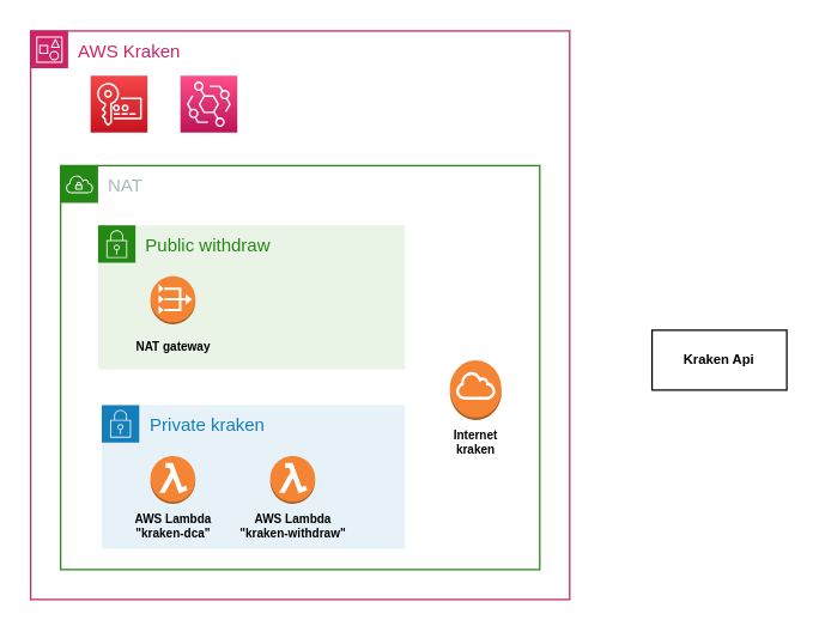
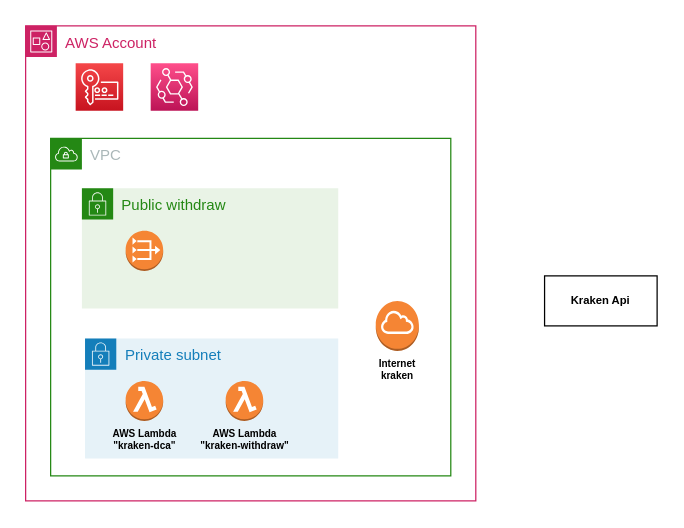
  <mxCell id="0" />
  <mxCell id="1" parent="0" />
- <mxCell id="2" value="AWS Kraken" style="points=[[0,0],[0.25,0],[0.5,0],[0.75,0],[1,0],[1,0.25],[1,0.5],[1,0.75],[1,1],[0.75,1],[0.5,1],[0.25,1],[0,1],[0,0.75],[0,0.5],[0,0.25]];outlineConnect=0;gradientColor=none;html=1;whiteSpace=wrap;fontSize=12;fontStyle=0;container=1;pointerEvents=0;collapsible=0;recursiveResize=0;shape=mxgraph.aws4.group;grIcon=mxgraph.aws4.group_account;strokeColor=#CD2264;fillColor=none;verticalAlign=top;align=left;spacingLeft=30;fontColor=#CD2264;dashed=0;" vertex="1" parent="1"><mxGeometry x="20" y="20" width="360" height="380" as="geometry" /></mxCell>
- <mxCell id="3" value="NAT" style="points=[[0,0],[0.25,0],[0.5,0],[0.75,0],[1,0],[1,0.25],[1,0.5],[1,0.75],[1,1],[0.75,1],[0.5,1],[0.25,1],[0,1],[0,0.75],[0,0.5],[0,0.25]];outlineConnect=0;gradientColor=none;html=1;whiteSpace=wrap;fontSize=12;fontStyle=0;container=1;pointerEvents=0;collapsible=0;recursiveResize=0;shape=mxgraph.aws4.group;grIcon=mxgraph.aws4.group_vpc;strokeColor=#248814;fillColor=none;verticalAlign=top;align=left;spacingLeft=30;fontColor=#AAB7B8;dashed=0;" vertex="1" parent="2"><mxGeometry x="20" y="90" width="320" height="270" as="geometry" /></mxCell>
+ <mxCell id="2" value="AWS Account" style="points=[[0,0],[0.25,0],[0.5,0],[0.75,0],[1,0],[1,0.25],[1,0.5],[1,0.75],[1,1],[0.75,1],[0.5,1],[0.25,1],[0,1],[0,0.75],[0,0.5],[0,0.25]];outlineConnect=0;gradientColor=none;html=1;whiteSpace=wrap;fontSize=12;fontStyle=0;container=1;pointerEvents=0;collapsible=0;recursiveResize=0;shape=mxgraph.aws4.group;grIcon=mxgraph.aws4.group_account;strokeColor=#CD2264;fillColor=none;verticalAlign=top;align=left;spacingLeft=30;fontColor=#CD2264;dashed=0;" vertex="1" parent="1"><mxGeometry x="20" y="20" width="360" height="380" as="geometry" /></mxCell>
+ <mxCell id="3" value="VPC" style="points=[[0,0],[0.25,0],[0.5,0],[0.75,0],[1,0],[1,0.25],[1,0.5],[1,0.75],[1,1],[0.75,1],[0.5,1],[0.25,1],[0,1],[0,0.75],[0,0.5],[0,0.25]];outlineConnect=0;gradientColor=none;html=1;whiteSpace=wrap;fontSize=12;fontStyle=0;container=1;pointerEvents=0;collapsible=0;recursiveResize=0;shape=mxgraph.aws4.group;grIcon=mxgraph.aws4.group_vpc;strokeColor=#248814;fillColor=none;verticalAlign=top;align=left;spacingLeft=30;fontColor=#AAB7B8;dashed=0;" vertex="1" parent="2"><mxGeometry x="20" y="90" width="320" height="270" as="geometry" /></mxCell>
  <mxCell id="4" value="Public withdraw" style="points=[[0,0],[0.25,0],[0.5,0],[0.75,0],[1,0],[1,0.25],[1,0.5],[1,0.75],[1,1],[0.75,1],[0.5,1],[0.25,1],[0,1],[0,0.75],[0,0.5],[0,0.25]];outlineConnect=0;gradientColor=none;html=1;whiteSpace=wrap;fontSize=12;fontStyle=0;container=1;pointerEvents=0;collapsible=0;recursiveResize=0;shape=mxgraph.aws4.group;grIcon=mxgraph.aws4.group_security_group;grStroke=0;strokeColor=#248814;fillColor=#E9F3E6;verticalAlign=top;align=left;spacingLeft=30;fontColor=#248814;dashed=0;" vertex="1" parent="3"><mxGeometry x="25" y="40" width="205" height="96" as="geometry" /></mxCell>
  <mxCell id="5" value="" style="outlineConnect=0;dashed=0;verticalLabelPosition=bottom;verticalAlign=top;align=center;html=1;shape=mxgraph.aws3.vpc_nat_gateway;fillColor=#F58534;gradientColor=none;fontSize=9;" parent="4" vertex="1"><mxGeometry x="35" y="34" width="30" height="32" as="geometry" /></mxCell>
- <mxCell id="6" value="&lt;b&gt;NAT gateway&lt;br&gt;&lt;/b&gt;" style="text;html=1;align=center;verticalAlign=middle;resizable=0;points=[];autosize=1;strokeColor=none;fillColor=none;fontSize=8;" vertex="1" parent="4"><mxGeometry x="15" y="71" width="70" height="20" as="geometry" /></mxCell>
- <mxCell id="7" value="Private kraken" style="points=[[0,0],[0.25,0],[0.5,0],[0.75,0],[1,0],[1,0.25],[1,0.5],[1,0.75],[1,1],[0.75,1],[0.5,1],[0.25,1],[0,1],[0,0.75],[0,0.5],[0,0.25]];outlineConnect=0;gradientColor=none;html=1;whiteSpace=wrap;fontSize=12;fontStyle=0;container=1;pointerEvents=0;collapsible=0;recursiveResize=0;shape=mxgraph.aws4.group;grIcon=mxgraph.aws4.group_security_group;grStroke=0;strokeColor=#147EBA;fillColor=#E6F2F8;verticalAlign=top;align=left;spacingLeft=30;fontColor=#147EBA;dashed=0;" vertex="1" parent="3"><mxGeometry x="27.5" y="160" width="202.5" height="96" as="geometry" /></mxCell>
+ <mxCell id="7" value="Private subnet" style="points=[[0,0],[0.25,0],[0.5,0],[0.75,0],[1,0],[1,0.25],[1,0.5],[1,0.75],[1,1],[0.75,1],[0.5,1],[0.25,1],[0,1],[0,0.75],[0,0.5],[0,0.25]];outlineConnect=0;gradientColor=none;html=1;whiteSpace=wrap;fontSize=12;fontStyle=0;container=1;pointerEvents=0;collapsible=0;recursiveResize=0;shape=mxgraph.aws4.group;grIcon=mxgraph.aws4.group_security_group;grStroke=0;strokeColor=#147EBA;fillColor=#E6F2F8;verticalAlign=top;align=left;spacingLeft=30;fontColor=#147EBA;dashed=0;" vertex="1" parent="3"><mxGeometry x="27.5" y="160" width="202.5" height="96" as="geometry" /></mxCell>
  <mxCell id="8" value="" style="outlineConnect=0;dashed=0;verticalLabelPosition=bottom;verticalAlign=top;align=center;html=1;shape=mxgraph.aws3.lambda_function;fillColor=#F58534;gradientColor=none;fontSize=9;" parent="7" vertex="1"><mxGeometry x="32.5" y="34" width="30" height="32" as="geometry" /></mxCell>
  <mxCell id="9" value="&lt;b&gt;AWS Lambda&lt;br&gt;&quot;kraken-dca&quot;&lt;br&gt;&lt;/b&gt;" style="text;html=1;align=center;verticalAlign=middle;resizable=0;points=[];autosize=1;strokeColor=none;fillColor=none;fontSize=8;" vertex="1" parent="7"><mxGeometry x="12.5" y="66" width="70" height="30" as="geometry" /></mxCell>
  <mxCell id="10" value="" style="outlineConnect=0;dashed=0;verticalLabelPosition=bottom;verticalAlign=top;align=center;html=1;shape=mxgraph.aws3.lambda_function;fillColor=#F58534;gradientColor=none;fontSize=9;" vertex="1" parent="7"><mxGeometry x="112.5" y="34" width="30" height="32" as="geometry" /></mxCell>
  <mxCell id="11" value="&lt;b&gt;AWS Lambda&lt;br&gt;&quot;kraken-withdraw&quot;&lt;br&gt;&lt;/b&gt;" style="text;html=1;align=center;verticalAlign=middle;resizable=0;points=[];autosize=1;strokeColor=none;fillColor=none;fontSize=8;" vertex="1" parent="7"><mxGeometry x="82.5" y="66" width="90" height="30" as="geometry" /></mxCell>
  <mxCell id="12" value="" style="outlineConnect=0;dashed=0;verticalLabelPosition=bottom;verticalAlign=top;align=center;html=1;shape=mxgraph.aws3.internet_gateway;fillColor=#F58534;gradientColor=none;strokeColor=#CC0066;" vertex="1" parent="3"><mxGeometry x="260" y="130" width="34.5" height="40" as="geometry" /></mxCell>
  <mxCell id="13" value="&lt;b style=&quot;font-size: 8px;&quot;&gt;&lt;font style=&quot;font-size: 8px;&quot;&gt;Internet &lt;br style=&quot;font-size: 8px;&quot;&gt;kraken&lt;/font&gt;&lt;/b&gt;" style="text;html=1;align=center;verticalAlign=middle;resizable=0;points=[];autosize=1;strokeColor=none;fillColor=none;fontSize=8;" vertex="1" parent="3"><mxGeometry x="247.25" y="170" width="60" height="30" as="geometry" /></mxCell>
  <mxCell id="14" value="" style="sketch=0;points=[[0,0,0],[0.25,0,0],[0.5,0,0],[0.75,0,0],[1,0,0],[0,1,0],[0.25,1,0],[0.5,1,0],[0.75,1,0],[1,1,0],[0,0.25,0],[0,0.5,0],[0,0.75,0],[1,0.25,0],[1,0.5,0],[1,0.75,0]];outlineConnect=0;fontColor=#232F3E;gradientColor=#F54749;gradientDirection=north;fillColor=#C7131F;strokeColor=#ffffff;dashed=0;verticalLabelPosition=bottom;verticalAlign=top;align=center;html=1;fontSize=12;fontStyle=0;aspect=fixed;shape=mxgraph.aws4.resourceIcon;resIcon=mxgraph.aws4.key_management_service;" parent="2" vertex="1"><mxGeometry x="40" y="30" width="38" height="38" as="geometry" /></mxCell>
  <mxCell id="15" value="" style="sketch=0;points=[[0,0,0],[0.25,0,0],[0.5,0,0],[0.75,0,0],[1,0,0],[0,1,0],[0.25,1,0],[0.5,1,0],[0.75,1,0],[1,1,0],[0,0.25,0],[0,0.5,0],[0,0.75,0],[1,0.25,0],[1,0.5,0],[1,0.75,0]];outlineConnect=0;fontColor=#232F3E;gradientColor=#FF4F8B;gradientDirection=north;fillColor=#BC1356;strokeColor=#ffffff;dashed=0;verticalLabelPosition=bottom;verticalAlign=top;align=center;html=1;fontSize=12;fontStyle=0;aspect=fixed;shape=mxgraph.aws4.resourceIcon;resIcon=mxgraph.aws4.eventbridge;" parent="2" vertex="1"><mxGeometry x="100" y="30" width="38" height="38" as="geometry" /></mxCell>
  <mxCell id="16" value="&lt;b&gt;Kraken Api&lt;/b&gt;" style="rounded=0;whiteSpace=wrap;html=1;fontSize=9;" parent="1" vertex="1"><mxGeometry x="435" y="220" width="90" height="40" as="geometry" /></mxCell>
